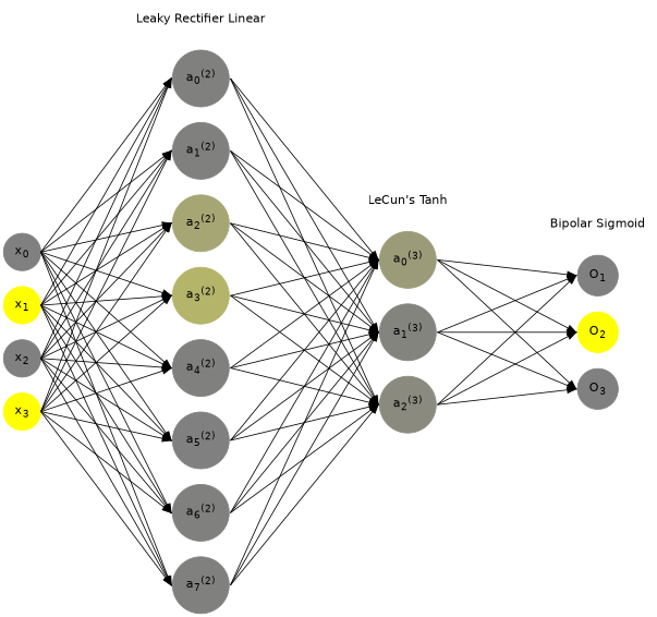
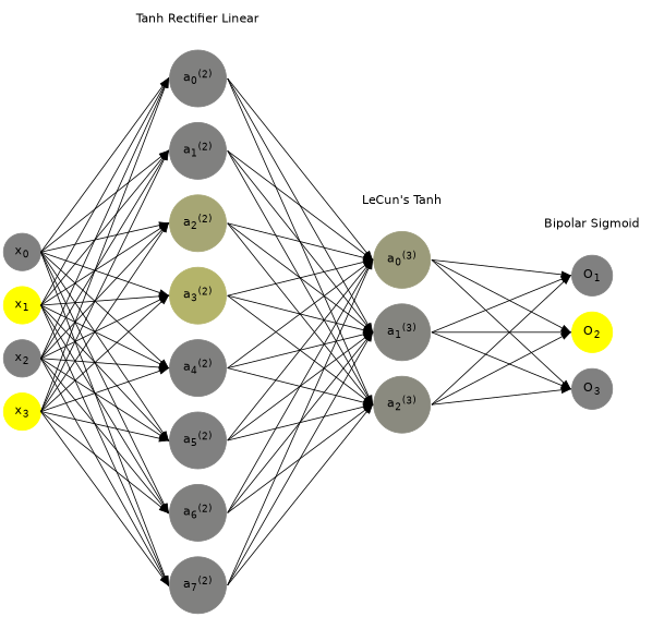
  digraph {
    rankdir=LR
    ranksep=1.4
    splines=false
    fontname="DejaVu Sans"
    node [color="0.1667, 0.0, 0.5" fillcolor="0.1667, 0.0, 0.5" shape=circle style=filled fontname="DejaVu Sans"]
    edge [headport=w style=solid tailport=e fontname="DejaVu Sans"]
    n1 [label=<x<sub>0</sub>>]
    n2 [color="0.1667, 1.0, 1.0" fillcolor="0.1667, 1.0, 1.0" label=<x<sub>1</sub>>]
    n3 [label=<x<sub>2</sub>>]
    n4 [color="0.1667, 1.0, 1.0" fillcolor="0.1667, 1.0, 1.0" label=<x<sub>3</sub>>]
    n5 [color="0.1667, 0.002399, 0.501200" fillcolor="0.1667, 0.002399, 0.501200" label=<a<sub>0</sub><sup>(2)</sup>>]
    n6 [color="0.1667, 0.001359, 0.500680" fillcolor="0.1667, 0.001359, 0.500680" label=<a<sub>1</sub><sup>(2)</sup>>]
    n7 [color="0.1667, 0.298892, 0.649446" fillcolor="0.1667, 0.298892, 0.649446" label=<a<sub>2</sub><sup>(2)</sup>>]
    n8 [color="0.1667, 0.411446, 0.705723" fillcolor="0.1667, 0.411446, 0.705723" label=<a<sub>3</sub><sup>(2)</sup>>]
    n9 [color="0.1667, 0.000004, 0.500002" fillcolor="0.1667, 0.000004, 0.500002" label=<a<sub>4</sub><sup>(2)</sup>>]
    n10 [color="0.1667, 0.000423, 0.500212" fillcolor="0.1667, 0.000423, 0.500212" label=<a<sub>5</sub><sup>(2)</sup>>]
    n11 [color="0.1667, 0.001543, 0.500771" fillcolor="0.1667, 0.001543, 0.500771" label=<a<sub>6</sub><sup>(2)</sup>>]
    n12 [color="0.1667, 0.000348, 0.500174" fillcolor="0.1667, 0.000348, 0.500174" label=<a<sub>7</sub><sup>(2)</sup>>]
    n13 [color="0.1667, 0.211539, 0.605769" fillcolor="0.1667, 0.211539, 0.605769" label=<a<sub>0</sub><sup>(3)</sup>>]
    n14 [color="0.1667, 0.032675, 0.516338" fillcolor="0.1667, 0.032675, 0.516338" label=<a<sub>1</sub><sup>(3)</sup>>]
    n15 [color="0.1667, 0.083262, 0.541631" fillcolor="0.1667, 0.083262, 0.541631" label=<a<sub>2</sub><sup>(3)</sup>>]
    n16 [label=<O<sub>1</sub>>]
    n17 [color="0.1667, 1.0, 1.0" fillcolor="0.1667, 1.0, 1.0" label=<O<sub>2</sub>>]
    n18 [label=<O<sub>3</sub>>]
-   n19 [label="Leaky Rectifier Linear" shape=plaintext color="" fillcolor="" style=""]
+   n19 [label="Tanh Rectifier Linear" shape=plaintext color="" fillcolor="" style=""]
    n20 [label="LeCun's Tanh" shape=plaintext color="" fillcolor="" style=""]
    n21 [label="Bipolar Sigmoid" shape=plaintext color="" fillcolor="" style=""]
    subgraph sub_1 {
      n1
    }
    subgraph sub_2 {
      n2
    }
    subgraph sub_3 {
      n3
    }
    subgraph sub_4 {
      n4
    }
    subgraph sub_5 {
      n5
    }
    subgraph sub_6 {
      n6
    }
    subgraph sub_7 {
      n7
    }
    subgraph sub_8 {
      n8
    }
    subgraph sub_9 {
      n9
    }
    subgraph sub_10 {
      n10
    }
    subgraph sub_11 {
      n11
    }
    subgraph sub_12 {
      n12
    }
    subgraph sub_13 {
      n13
    }
    subgraph sub_14 {
      n14
    }
    subgraph sub_15 {
      n15
    }
    subgraph sub_16 {
      n16
    }
    subgraph sub_17 {
      n17
    }
    subgraph sub_18 {
      n18
    }
    subgraph sub_19 {
      rank=same
      n1
      n2
      n3
      n4
    }
    subgraph sub_20 {
      rank=same
      n5
      n6
      n7
      n8
      n9
      n10
      n11
      n12
    }
    subgraph sub_21 {
      rank=same
      n13
      n14
      n15
    }
    subgraph sub_22 {
      rank=same
      n16
      n17
      n18
    }
    subgraph sub_23 {
      rank=same
      n5
      n19
    }
    subgraph sub_24 {
      rank=same
      n13
      n20
    }
    subgraph sub_25 {
      rank=same
      n16
      n21
    }
    n1 -> n2 [style=invis]
    n1 -> n5
    n1 -> n6
    n1 -> n7
    n1 -> n8
    n1 -> n9
    n1 -> n10
    n1 -> n11
    n1 -> n12
    n2 -> n3 [style=invis]
    n2 -> n5
    n2 -> n6
    n2 -> n7
    n2 -> n8
    n2 -> n9
    n2 -> n10
    n2 -> n11
    n2 -> n12
    n3 -> n4 [style=invis]
    n3 -> n5
    n3 -> n6
    n3 -> n7
    n3 -> n8
    n3 -> n9
    n3 -> n10
    n3 -> n11
    n3 -> n12
    n4 -> n5
    n4 -> n6
    n4 -> n7
    n4 -> n8
    n4 -> n9
    n4 -> n10
    n4 -> n11
    n4 -> n12
    n5 -> n6 [style=invis]
    n5 -> n13
    n5 -> n14
    n5 -> n15
    n6 -> n7 [style=invis]
    n6 -> n13
    n6 -> n14
    n6 -> n15
    n7 -> n8 [style=invis]
    n7 -> n13
    n7 -> n14
    n7 -> n15
    n8 -> n9 [style=invis]
    n8 -> n13
    n8 -> n14
    n8 -> n15
    n9 -> n10 [style=invis]
    n9 -> n13
    n9 -> n14
    n9 -> n15
    n10 -> n11 [style=invis]
    n10 -> n13
    n10 -> n14
    n10 -> n15
    n11 -> n12 [style=invis]
    n11 -> n13
    n11 -> n14
    n11 -> n15
    n12 -> n13
    n12 -> n14
    n12 -> n15
    n13 -> n14 [style=invis]
    n13 -> n16
    n13 -> n17
    n13 -> n18
    n14 -> n15 [style=invis]
    n14 -> n16
    n14 -> n17
    n14 -> n18
    n15 -> n16
    n15 -> n17
    n15 -> n18
    n16 -> n17 [style=invis]
    n17 -> n18 [style=invis]
    n19 -> n5 [style=invis]
    n20 -> n13 [style=invis]
    n21 -> n16 [style=invis]
  }
